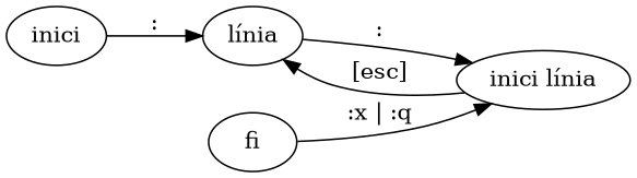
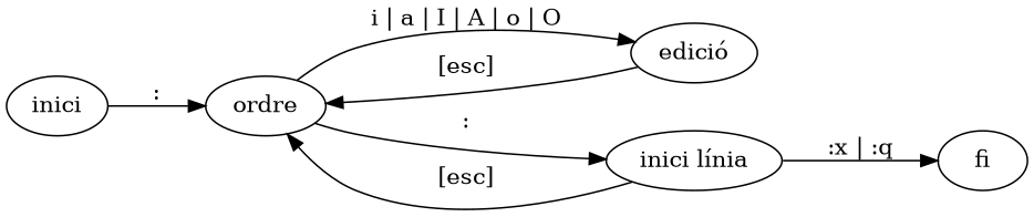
  digraph {
    rankdir=LR
    inici
-   ordre [label="línia"]
+   ordre
+   "edició"
    n4 [label="inici línia"]
    fi
    inici -> ordre [label="  :  "]
+   ordre -> "edició" [label="  i | a | I | A | o | O  "]
    ordre -> n4 [label="  :  "]
+   "edició" -> ordre [label="  [esc]  "]
    n4 -> ordre [label="  [esc]  "]
-   fi -> n4 [label="  :x | :q  "]
+   n4 -> fi [label="  :x | :q  "]
  }
